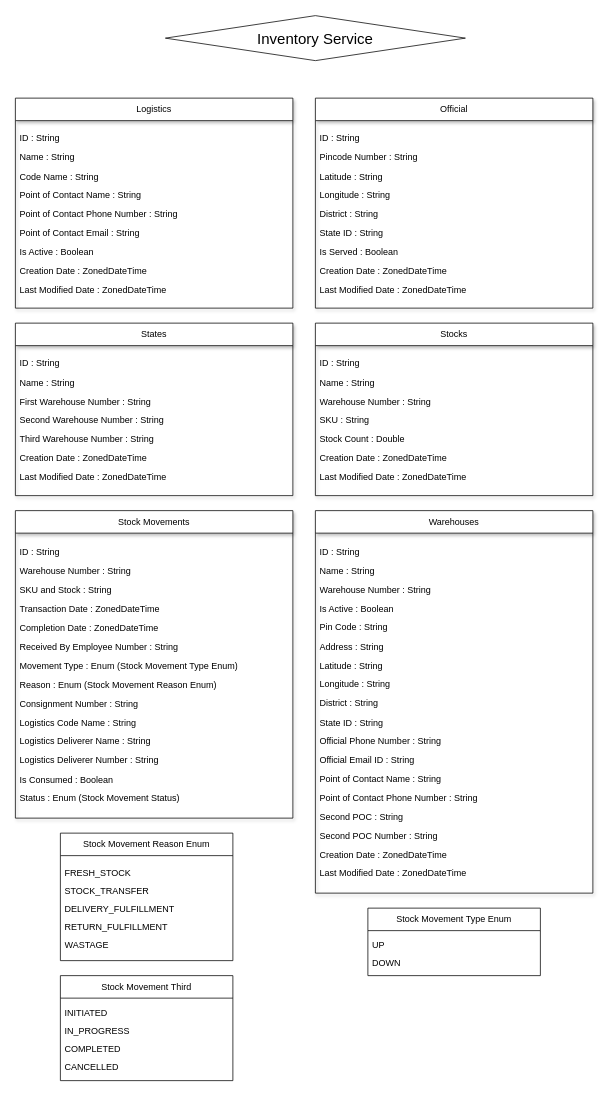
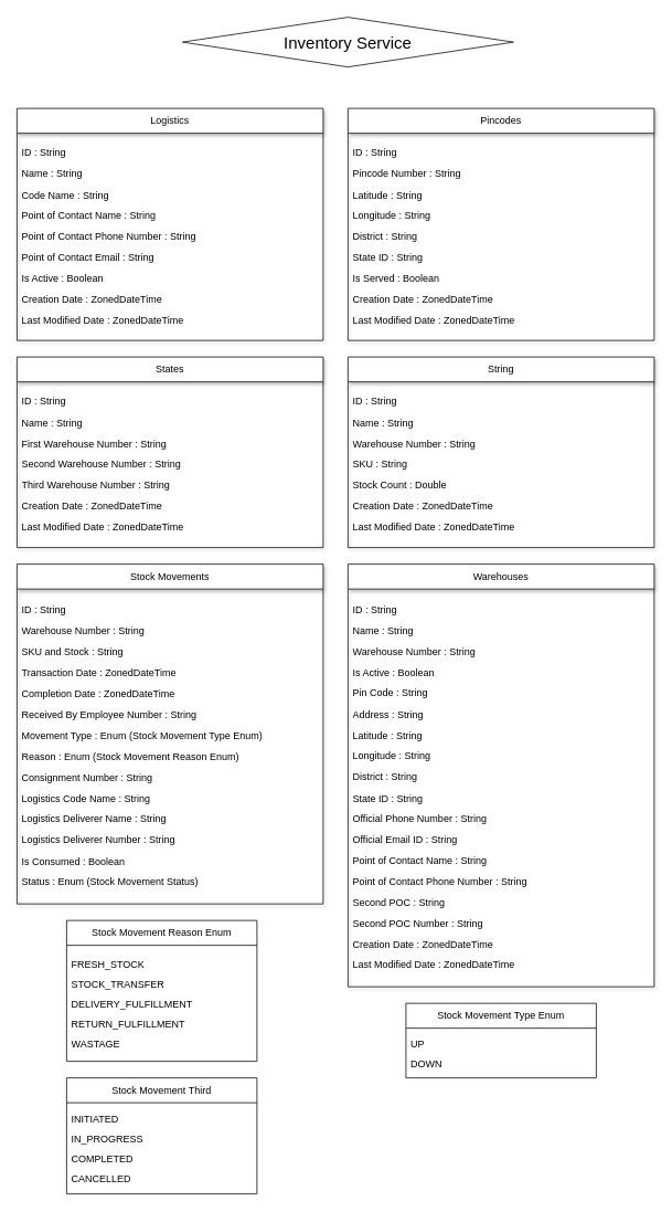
  <mxCell id="0" />
  <mxCell id="1" parent="0" />
  <mxCell id="2" value="&lt;font style=&quot;font-size: 20px;&quot;&gt;Inventory Service&lt;/font&gt;" style="rhombus;whiteSpace=wrap;html=1;" vertex="1" parent="1"><mxGeometry x="220" y="20" width="400" height="60" as="geometry" /></mxCell>
  <mxCell id="3" value="Logistics" style="swimlane;fontStyle=0;childLayout=stackLayout;horizontal=1;startSize=30;horizontalStack=0;resizeParent=1;resizeParentMax=0;resizeLast=0;collapsible=1;marginBottom=0;whiteSpace=wrap;html=1;shadow=1;" vertex="1" parent="1"><mxGeometry x="20" y="130" width="370" height="280" as="geometry" /></mxCell>
  <mxCell id="4" value="&lt;div style=&quot;line-height: 210%;&quot;&gt;&lt;div&gt;&lt;div&gt;ID : String&lt;/div&gt;&lt;div&gt;Name : String&lt;/div&gt;&lt;div&gt;Code Name : String&lt;/div&gt;&lt;div&gt;Point of Contact Name : String&lt;/div&gt;&lt;div&gt;Point of Contact Phone Number : String&lt;/div&gt;&lt;div&gt;Point of Contact Email : String&lt;/div&gt;&lt;div&gt;Is Active : Boolean&lt;/div&gt;&lt;div&gt;Creation Date : ZonedDateTime&lt;/div&gt;&lt;div&gt;Last Modified Date : ZonedDateTime&lt;/div&gt;&lt;/div&gt;&lt;/div&gt;" style="text;strokeColor=none;fillColor=none;align=left;verticalAlign=middle;spacingLeft=4;spacingRight=4;overflow=hidden;points=[[0,0.5],[1,0.5]];portConstraint=eastwest;rotatable=0;whiteSpace=wrap;html=1;" vertex="1" parent="3"><mxGeometry y="30" width="370" height="250" as="geometry" /></mxCell>
- <mxCell id="5" value="Official" style="swimlane;fontStyle=0;childLayout=stackLayout;horizontal=1;startSize=30;horizontalStack=0;resizeParent=1;resizeParentMax=0;resizeLast=0;collapsible=1;marginBottom=0;whiteSpace=wrap;html=1;shadow=1;" vertex="1" parent="1"><mxGeometry x="420" y="130" width="370" height="280" as="geometry" /></mxCell>
+ <mxCell id="5" value="Pincodes" style="swimlane;fontStyle=0;childLayout=stackLayout;horizontal=1;startSize=30;horizontalStack=0;resizeParent=1;resizeParentMax=0;resizeLast=0;collapsible=1;marginBottom=0;whiteSpace=wrap;html=1;shadow=1;" vertex="1" parent="1"><mxGeometry x="420" y="130" width="370" height="280" as="geometry" /></mxCell>
  <mxCell id="6" value="&lt;div style=&quot;line-height: 210%;&quot;&gt;&lt;div&gt;&lt;div&gt;&lt;div&gt;ID : String&lt;/div&gt;&lt;div&gt;Pincode Number : String&lt;/div&gt;&lt;div&gt;Latitude : String&lt;/div&gt;&lt;div&gt;Longitude : String&lt;/div&gt;&lt;div&gt;District : String&lt;/div&gt;&lt;div&gt;State ID : String&lt;/div&gt;&lt;div&gt;Is Served : Boolean&lt;/div&gt;&lt;div&gt;Creation Date : ZonedDateTime&lt;/div&gt;&lt;div&gt;Last Modified Date : ZonedDateTime&lt;/div&gt;&lt;/div&gt;&lt;/div&gt;&lt;/div&gt;" style="text;strokeColor=none;fillColor=none;align=left;verticalAlign=middle;spacingLeft=4;spacingRight=4;overflow=hidden;points=[[0,0.5],[1,0.5]];portConstraint=eastwest;rotatable=0;whiteSpace=wrap;html=1;" vertex="1" parent="5"><mxGeometry y="30" width="370" height="250" as="geometry" /></mxCell>
  <mxCell id="7" value="States" style="swimlane;fontStyle=0;childLayout=stackLayout;horizontal=1;startSize=30;horizontalStack=0;resizeParent=1;resizeParentMax=0;resizeLast=0;collapsible=1;marginBottom=0;whiteSpace=wrap;html=1;shadow=1;" vertex="1" parent="1"><mxGeometry x="20" y="430" width="370" height="230" as="geometry" /></mxCell>
  <mxCell id="8" value="&lt;div style=&quot;line-height: 210%;&quot;&gt;&lt;div&gt;ID : String&lt;/div&gt;&lt;div&gt;Name : String&lt;/div&gt;&lt;div&gt;First Warehouse Number : String&lt;/div&gt;&lt;div&gt;Second Warehouse Number : String&lt;/div&gt;&lt;div&gt;Third Warehouse Number : String&lt;/div&gt;&lt;div&gt;Creation Date : ZonedDateTime&lt;/div&gt;&lt;div&gt;Last Modified Date : ZonedDateTime&lt;/div&gt;&lt;/div&gt;" style="text;strokeColor=none;fillColor=none;align=left;verticalAlign=middle;spacingLeft=4;spacingRight=4;overflow=hidden;points=[[0,0.5],[1,0.5]];portConstraint=eastwest;rotatable=0;whiteSpace=wrap;html=1;" vertex="1" parent="7"><mxGeometry y="30" width="370" height="200" as="geometry" /></mxCell>
- <mxCell id="9" value="Stocks" style="swimlane;fontStyle=0;childLayout=stackLayout;horizontal=1;startSize=30;horizontalStack=0;resizeParent=1;resizeParentMax=0;resizeLast=0;collapsible=1;marginBottom=0;whiteSpace=wrap;html=1;shadow=1;" vertex="1" parent="1"><mxGeometry x="420" y="430" width="370" height="230" as="geometry" /></mxCell>
+ <mxCell id="9" value="String" style="swimlane;fontStyle=0;childLayout=stackLayout;horizontal=1;startSize=30;horizontalStack=0;resizeParent=1;resizeParentMax=0;resizeLast=0;collapsible=1;marginBottom=0;whiteSpace=wrap;html=1;shadow=1;" vertex="1" parent="1"><mxGeometry x="420" y="430" width="370" height="230" as="geometry" /></mxCell>
  <mxCell id="10" value="&lt;div style=&quot;line-height: 210%;&quot;&gt;&lt;div&gt;ID : String&lt;/div&gt;&lt;div&gt;Name : String&lt;/div&gt;&lt;div&gt;Warehouse Number : String&lt;/div&gt;&lt;div&gt;SKU : String&lt;/div&gt;&lt;div&gt;Stock Count : Double&lt;/div&gt;&lt;div&gt;Creation Date : ZonedDateTime&lt;/div&gt;&lt;div&gt;Last Modified Date : ZonedDateTime&lt;/div&gt;&lt;/div&gt;" style="text;strokeColor=none;fillColor=none;align=left;verticalAlign=middle;spacingLeft=4;spacingRight=4;overflow=hidden;points=[[0,0.5],[1,0.5]];portConstraint=eastwest;rotatable=0;whiteSpace=wrap;html=1;" vertex="1" parent="9"><mxGeometry y="30" width="370" height="200" as="geometry" /></mxCell>
  <mxCell id="11" value="Stock Movements" style="swimlane;fontStyle=0;childLayout=stackLayout;horizontal=1;startSize=30;horizontalStack=0;resizeParent=1;resizeParentMax=0;resizeLast=0;collapsible=1;marginBottom=0;whiteSpace=wrap;html=1;shadow=1;" vertex="1" parent="1"><mxGeometry x="20" y="680" width="370" height="410" as="geometry" /></mxCell>
  <mxCell id="12" value="&lt;div style=&quot;line-height: 210%;&quot;&gt;&lt;div&gt;ID : String&lt;/div&gt;&lt;div&gt;Warehouse Number : String&lt;/div&gt;&lt;div&gt;SKU and Stock : String&lt;/div&gt;&lt;div&gt;Transaction Date : ZonedDateTime&lt;/div&gt;&lt;div&gt;Completion Date : ZonedDateTime&lt;/div&gt;&lt;div&gt;Received By Employee Number : String&lt;/div&gt;&lt;div&gt;Movement Type : Enum (Stock Movement Type Enum)&lt;/div&gt;&lt;div&gt;Reason : Enum (Stock Movement Reason Enum)&lt;/div&gt;&lt;div&gt;Consignment Number : String&lt;/div&gt;&lt;div&gt;Logistics Code Name : String&lt;/div&gt;&lt;div&gt;Logistics Deliverer Name : String&lt;/div&gt;&lt;div&gt;Logistics Deliverer Number : String&lt;/div&gt;&lt;div&gt;Is Consumed : Boolean&lt;/div&gt;&lt;div&gt;Status : Enum (Stock Movement Status)&lt;/div&gt;&lt;/div&gt;" style="text;strokeColor=none;fillColor=none;align=left;verticalAlign=middle;spacingLeft=4;spacingRight=4;overflow=hidden;points=[[0,0.5],[1,0.5]];portConstraint=eastwest;rotatable=0;whiteSpace=wrap;html=1;" vertex="1" parent="11"><mxGeometry y="30" width="370" height="380" as="geometry" /></mxCell>
  <mxCell id="13" value="Warehouses" style="swimlane;fontStyle=0;childLayout=stackLayout;horizontal=1;startSize=30;horizontalStack=0;resizeParent=1;resizeParentMax=0;resizeLast=0;collapsible=1;marginBottom=0;whiteSpace=wrap;html=1;shadow=1;" vertex="1" parent="1"><mxGeometry x="420" y="680" width="370" height="510" as="geometry" /></mxCell>
  <mxCell id="14" value="&lt;div style=&quot;line-height: 210%;&quot;&gt;&lt;div&gt;ID : String&lt;/div&gt;&lt;div&gt;Name : String&lt;/div&gt;&lt;div&gt;Warehouse Number : String&lt;/div&gt;&lt;div&gt;Is Active : Boolean&lt;/div&gt;&lt;div&gt;Pin Code : String&lt;/div&gt;&lt;div&gt;Address : String&lt;/div&gt;&lt;div&gt;Latitude : String&lt;/div&gt;&lt;div&gt;Longitude : String&lt;/div&gt;&lt;div&gt;District : String&lt;/div&gt;&lt;div&gt;State ID : String&lt;/div&gt;&lt;div&gt;Official Phone Number : String&lt;/div&gt;&lt;div&gt;Official Email ID : String&lt;/div&gt;&lt;div&gt;Point of Contact Name : String&lt;/div&gt;&lt;div&gt;Point of Contact Phone Number : String&lt;/div&gt;&lt;div&gt;Second POC : String&lt;/div&gt;&lt;div&gt;Second POC Number : String&lt;/div&gt;&lt;div&gt;Creation Date : ZonedDateTime&lt;/div&gt;&lt;div&gt;Last Modified Date : ZonedDateTime&lt;/div&gt;&lt;/div&gt;" style="text;strokeColor=none;fillColor=none;align=left;verticalAlign=middle;spacingLeft=4;spacingRight=4;overflow=hidden;points=[[0,0.5],[1,0.5]];portConstraint=eastwest;rotatable=0;whiteSpace=wrap;html=1;" vertex="1" parent="13"><mxGeometry y="30" width="370" height="480" as="geometry" /></mxCell>
  <mxCell id="15" value="Stock Movement Reason Enum" style="swimlane;fontStyle=0;childLayout=stackLayout;horizontal=1;startSize=30;horizontalStack=0;resizeParent=1;resizeParentMax=0;resizeLast=0;collapsible=1;marginBottom=0;whiteSpace=wrap;html=1;" vertex="1" parent="1"><mxGeometry x="80" y="1110" width="230" height="170" as="geometry" /></mxCell>
  <mxCell id="16" value="&lt;div style=&quot;line-height: 200%;&quot;&gt;&lt;div style=&quot;line-height: 200%;&quot;&gt;FRESH_STOCK&lt;/div&gt;&lt;div style=&quot;line-height: 200%;&quot;&gt;STOCK_TRANSFER&lt;/div&gt;&lt;div style=&quot;line-height: 200%;&quot;&gt;DELIVERY_FULFILLMENT&lt;/div&gt;&lt;div style=&quot;line-height: 200%;&quot;&gt;RETURN_FULFILLMENT&lt;/div&gt;&lt;div style=&quot;line-height: 200%;&quot;&gt;WASTAGE&lt;/div&gt;&lt;/div&gt;" style="text;strokeColor=none;fillColor=none;align=left;verticalAlign=middle;spacingLeft=4;spacingRight=4;overflow=hidden;points=[[0,0.5],[1,0.5]];portConstraint=eastwest;rotatable=0;whiteSpace=wrap;html=1;" vertex="1" parent="15"><mxGeometry y="30" width="230" height="140" as="geometry" /></mxCell>
  <mxCell id="17" value="Stock Movement Third" style="swimlane;fontStyle=0;childLayout=stackLayout;horizontal=1;startSize=30;horizontalStack=0;resizeParent=1;resizeParentMax=0;resizeLast=0;collapsible=1;marginBottom=0;whiteSpace=wrap;html=1;" vertex="1" parent="1"><mxGeometry x="80" y="1300" width="230" height="140" as="geometry" /></mxCell>
  <mxCell id="18" value="&lt;div style=&quot;line-height: 200%;&quot;&gt;&lt;div style=&quot;line-height: 200%;&quot;&gt;&lt;div style=&quot;line-height: 200%;&quot;&gt;INITIATED&lt;/div&gt;&lt;div style=&quot;line-height: 200%;&quot;&gt;IN_PROGRESS&lt;/div&gt;&lt;div style=&quot;line-height: 200%;&quot;&gt;COMPLETED&lt;/div&gt;&lt;div style=&quot;line-height: 200%;&quot;&gt;CANCELLED&lt;/div&gt;&lt;/div&gt;&lt;/div&gt;" style="text;strokeColor=none;fillColor=none;align=left;verticalAlign=middle;spacingLeft=4;spacingRight=4;overflow=hidden;points=[[0,0.5],[1,0.5]];portConstraint=eastwest;rotatable=0;whiteSpace=wrap;html=1;" vertex="1" parent="17"><mxGeometry y="30" width="230" height="110" as="geometry" /></mxCell>
  <mxCell id="19" value="Stock Movement Type Enum" style="swimlane;fontStyle=0;childLayout=stackLayout;horizontal=1;startSize=30;horizontalStack=0;resizeParent=1;resizeParentMax=0;resizeLast=0;collapsible=1;marginBottom=0;whiteSpace=wrap;html=1;" vertex="1" parent="1"><mxGeometry x="490" y="1210" width="230" height="90" as="geometry" /></mxCell>
  <mxCell id="20" value="&lt;div style=&quot;line-height: 200%;&quot;&gt;&lt;div style=&quot;line-height: 200%;&quot;&gt;UP&lt;/div&gt;&lt;div style=&quot;line-height: 200%;&quot;&gt;DOWN&lt;/div&gt;&lt;/div&gt;" style="text;strokeColor=none;fillColor=none;align=left;verticalAlign=middle;spacingLeft=4;spacingRight=4;overflow=hidden;points=[[0,0.5],[1,0.5]];portConstraint=eastwest;rotatable=0;whiteSpace=wrap;html=1;" vertex="1" parent="19"><mxGeometry y="30" width="230" height="60" as="geometry" /></mxCell>
